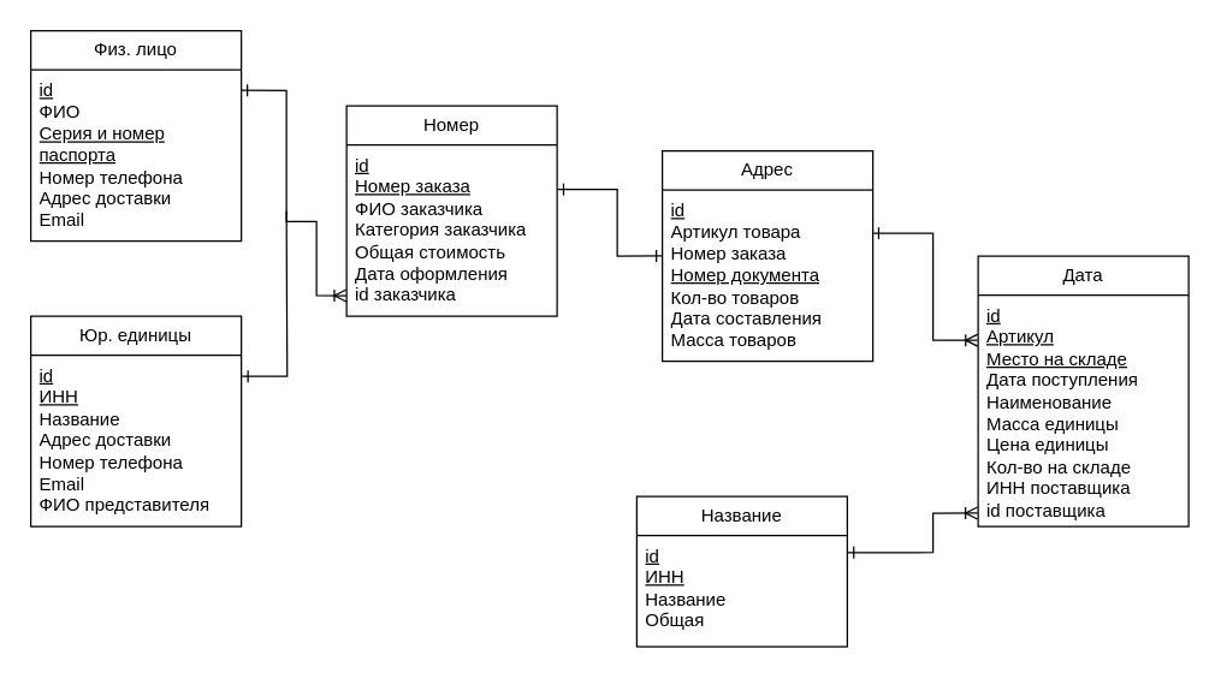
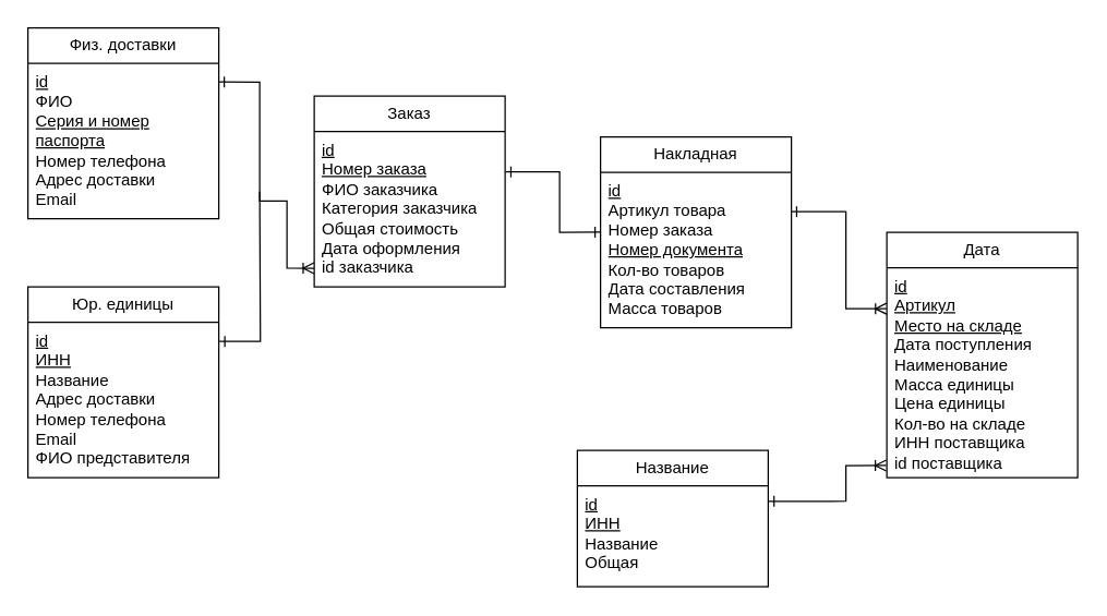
  <mxCell id="0" />
  <mxCell id="1" parent="0" />
- <mxCell id="2" value="Физ. лицо" style="swimlane;fontStyle=0;childLayout=stackLayout;horizontal=1;startSize=26;fillColor=none;horizontalStack=0;resizeParent=1;resizeParentMax=0;resizeLast=0;collapsible=1;marginBottom=0;whiteSpace=wrap;html=1;" parent="1" vertex="1"><mxGeometry x="20" y="20" width="140" height="140" as="geometry" /></mxCell>
+ <mxCell id="2" value="Физ. доставки" style="swimlane;fontStyle=0;childLayout=stackLayout;horizontal=1;startSize=26;fillColor=none;horizontalStack=0;resizeParent=1;resizeParentMax=0;resizeLast=0;collapsible=1;marginBottom=0;whiteSpace=wrap;html=1;" parent="1" vertex="1"><mxGeometry x="20" y="20" width="140" height="140" as="geometry" /></mxCell>
  <mxCell id="3" value="&lt;u&gt;id&lt;/u&gt;&lt;br&gt;ФИО&lt;br&gt;&lt;u&gt;Серия и номер паспорта&lt;/u&gt;&lt;br&gt;Номер телефона&lt;br&gt;Адрес доставки&lt;br&gt;Email" style="text;strokeColor=none;fillColor=none;align=left;verticalAlign=top;spacingLeft=4;spacingRight=4;overflow=hidden;rotatable=0;points=[[0,0.5],[1,0.5]];portConstraint=eastwest;whiteSpace=wrap;html=1;" parent="2" vertex="1"><mxGeometry y="26" width="140" height="114" as="geometry" /></mxCell>
  <mxCell id="4" value="Дата" style="swimlane;fontStyle=0;childLayout=stackLayout;horizontal=1;startSize=26;fillColor=none;horizontalStack=0;resizeParent=1;resizeParentMax=0;resizeLast=0;collapsible=1;marginBottom=0;whiteSpace=wrap;html=1;" parent="1" vertex="1"><mxGeometry x="650" y="170" width="140" height="180" as="geometry" /></mxCell>
  <mxCell id="5" value="&lt;u&gt;id&lt;/u&gt;&lt;br&gt;&lt;u&gt;Артикул&lt;/u&gt;&lt;br&gt;&lt;u&gt;Место на складе&lt;/u&gt;&lt;br&gt;Дата поступления&lt;br&gt;Наименование&lt;br&gt;Масса единицы&lt;br&gt;Цена единицы&lt;br&gt;Кол-во на складе&lt;br&gt;ИНН поставщика&lt;br&gt;id поставщика" style="text;strokeColor=none;fillColor=none;align=left;verticalAlign=top;spacingLeft=4;spacingRight=4;overflow=hidden;rotatable=0;points=[[0,0.5],[1,0.5]];portConstraint=eastwest;whiteSpace=wrap;html=1;" parent="4" vertex="1"><mxGeometry y="26" width="140" height="154" as="geometry" /></mxCell>
  <mxCell id="6" value="Название" style="swimlane;fontStyle=0;childLayout=stackLayout;horizontal=1;startSize=26;fillColor=none;horizontalStack=0;resizeParent=1;resizeParentMax=0;resizeLast=0;collapsible=1;marginBottom=0;whiteSpace=wrap;html=1;" parent="1" vertex="1"><mxGeometry x="423" y="330" width="140" height="100" as="geometry" /></mxCell>
  <mxCell id="7" value="&lt;u&gt;id&lt;br&gt;ИНН&lt;/u&gt;&lt;br&gt;Название&lt;br&gt;Общая" style="text;strokeColor=none;fillColor=none;align=left;verticalAlign=top;spacingLeft=4;spacingRight=4;overflow=hidden;rotatable=0;points=[[0,0.5],[1,0.5]];portConstraint=eastwest;whiteSpace=wrap;html=1;" parent="6" vertex="1"><mxGeometry y="26" width="140" height="74" as="geometry" /></mxCell>
- <mxCell id="8" value="Номер" style="swimlane;fontStyle=0;childLayout=stackLayout;horizontal=1;startSize=26;fillColor=none;horizontalStack=0;resizeParent=1;resizeParentMax=0;resizeLast=0;collapsible=1;marginBottom=0;whiteSpace=wrap;html=1;" parent="1" vertex="1"><mxGeometry x="230" y="70" width="140" height="140" as="geometry" /></mxCell>
+ <mxCell id="8" value="Заказ" style="swimlane;fontStyle=0;childLayout=stackLayout;horizontal=1;startSize=26;fillColor=none;horizontalStack=0;resizeParent=1;resizeParentMax=0;resizeLast=0;collapsible=1;marginBottom=0;whiteSpace=wrap;html=1;" parent="1" vertex="1"><mxGeometry x="230" y="70" width="140" height="140" as="geometry" /></mxCell>
  <mxCell id="9" value="&lt;u&gt;id&lt;br&gt;Номер заказа&lt;br&gt;&lt;/u&gt;ФИО заказчика&lt;br&gt;Категория заказчика&lt;br&gt;Общая стоимость&lt;br&gt;Дата оформления&lt;br&gt;id заказчика" style="text;strokeColor=none;fillColor=none;align=left;verticalAlign=top;spacingLeft=4;spacingRight=4;overflow=hidden;rotatable=0;points=[[0,0.5],[1,0.5]];portConstraint=eastwest;whiteSpace=wrap;html=1;" parent="8" vertex="1"><mxGeometry y="26" width="140" height="114" as="geometry" /></mxCell>
- <mxCell id="10" value="Адрес" style="swimlane;fontStyle=0;childLayout=stackLayout;horizontal=1;startSize=26;fillColor=none;horizontalStack=0;resizeParent=1;resizeParentMax=0;resizeLast=0;collapsible=1;marginBottom=0;whiteSpace=wrap;html=1;" parent="1" vertex="1"><mxGeometry x="440" y="100" width="140" height="140" as="geometry" /></mxCell>
+ <mxCell id="10" value="Накладная" style="swimlane;fontStyle=0;childLayout=stackLayout;horizontal=1;startSize=26;fillColor=none;horizontalStack=0;resizeParent=1;resizeParentMax=0;resizeLast=0;collapsible=1;marginBottom=0;whiteSpace=wrap;html=1;" parent="1" vertex="1"><mxGeometry x="440" y="100" width="140" height="140" as="geometry" /></mxCell>
  <mxCell id="11" value="&lt;u&gt;id&lt;br&gt;&lt;/u&gt;Артикул товара&lt;br&gt;Номер заказа&lt;br&gt;&lt;u&gt;Номер документа&lt;/u&gt;&lt;br&gt;Кол-во товаров&lt;br&gt;Дата составления&lt;div&gt;Масса товаров&lt;/div&gt;" style="text;strokeColor=none;fillColor=none;align=left;verticalAlign=top;spacingLeft=4;spacingRight=4;overflow=hidden;rotatable=0;points=[[0,0.5],[1,0.5]];portConstraint=eastwest;whiteSpace=wrap;html=1;" parent="10" vertex="1"><mxGeometry y="26" width="140" height="114" as="geometry" /></mxCell>
  <mxCell id="12" value="Юр. единицы" style="swimlane;fontStyle=0;childLayout=stackLayout;horizontal=1;startSize=26;fillColor=none;horizontalStack=0;resizeParent=1;resizeParentMax=0;resizeLast=0;collapsible=1;marginBottom=0;whiteSpace=wrap;html=1;" parent="1" vertex="1"><mxGeometry x="20" y="210" width="140" height="140" as="geometry" /></mxCell>
  <mxCell id="13" value="&lt;u&gt;id&lt;/u&gt;&lt;br&gt;&lt;u&gt;ИНН&lt;/u&gt;&lt;br&gt;Название&lt;br&gt;Адрес доставки&lt;br&gt;Номер телефона&lt;br&gt;Email&lt;br&gt;ФИО представителя" style="text;strokeColor=none;fillColor=none;align=left;verticalAlign=top;spacingLeft=4;spacingRight=4;overflow=hidden;rotatable=0;points=[[0,0.5],[1,0.5]];portConstraint=eastwest;whiteSpace=wrap;html=1;" parent="12" vertex="1"><mxGeometry y="26" width="140" height="114" as="geometry" /></mxCell>
  <mxCell id="14" style="edgeStyle=orthogonalEdgeStyle;rounded=0;orthogonalLoop=1;jettySize=auto;html=1;exitX=1;exitY=0.12;exitDx=0;exitDy=0;startArrow=ERone;startFill=0;endArrow=ERoneToMany;endFill=0;exitPerimeter=0;entryX=-0.001;entryY=0.88;entryDx=0;entryDy=0;entryPerimeter=0;" parent="1" source="3" target="9" edge="1"><mxGeometry relative="1" as="geometry"><Array as="points"><mxPoint x="190" y="60" /><mxPoint x="190" y="147" /><mxPoint x="210" y="147" /><mxPoint x="210" y="196" /></Array><mxPoint x="160.14" y="58.788" as="sourcePoint" /><mxPoint x="230" y="200" as="targetPoint" /></mxGeometry></mxCell>
  <mxCell id="15" style="edgeStyle=orthogonalEdgeStyle;rounded=0;orthogonalLoop=1;jettySize=auto;html=1;endArrow=none;endFill=0;startArrow=ERone;startFill=0;exitX=1.003;exitY=0.123;exitDx=0;exitDy=0;exitPerimeter=0;" parent="1" edge="1" source="13"><mxGeometry relative="1" as="geometry"><mxPoint x="190" y="140" as="targetPoint" /><mxPoint x="160" y="249" as="sourcePoint" /></mxGeometry></mxCell>
  <mxCell id="16" style="edgeStyle=orthogonalEdgeStyle;rounded=0;orthogonalLoop=1;jettySize=auto;html=1;exitX=1.002;exitY=0.26;exitDx=0;exitDy=0;entryX=0;entryY=0.385;entryDx=0;entryDy=0;entryPerimeter=0;startArrow=ERone;startFill=0;endArrow=ERone;endFill=0;exitPerimeter=0;" parent="1" source="9" target="11" edge="1"><mxGeometry relative="1" as="geometry"><Array as="points"><mxPoint x="410" y="126" /><mxPoint x="410" y="170" /><mxPoint x="440" y="170" /></Array></mxGeometry></mxCell>
  <mxCell id="17" style="edgeStyle=orthogonalEdgeStyle;rounded=0;orthogonalLoop=1;jettySize=auto;html=1;exitX=0.999;exitY=0.253;exitDx=0;exitDy=0;startArrow=ERone;startFill=0;endArrow=ERoneToMany;endFill=0;exitPerimeter=0;entryX=-0.002;entryY=0.195;entryDx=0;entryDy=0;entryPerimeter=0;" parent="1" source="11" target="5" edge="1"><mxGeometry relative="1" as="geometry"><mxPoint x="760" y="154" as="targetPoint" /><Array as="points"><mxPoint x="620" y="155" /><mxPoint x="620" y="226" /></Array></mxGeometry></mxCell>
  <mxCell id="18" style="edgeStyle=orthogonalEdgeStyle;rounded=0;orthogonalLoop=1;jettySize=auto;html=1;entryX=-0.003;entryY=0.942;entryDx=0;entryDy=0;entryPerimeter=0;endArrow=ERoneToMany;endFill=0;startArrow=ERone;startFill=0;exitX=1.002;exitY=0.153;exitDx=0;exitDy=0;exitPerimeter=0;" parent="1" source="7" target="5" edge="1"><mxGeometry relative="1" as="geometry"><Array as="points"><mxPoint x="620" y="367" /><mxPoint x="620" y="341" /></Array></mxGeometry></mxCell>
